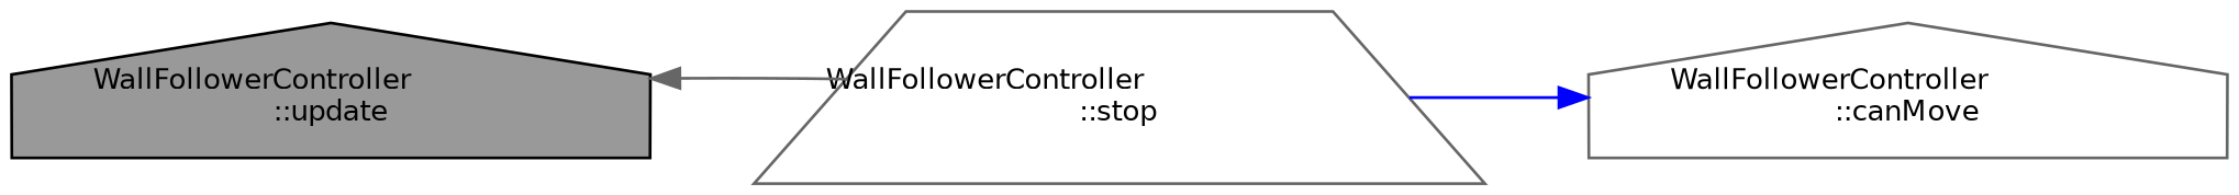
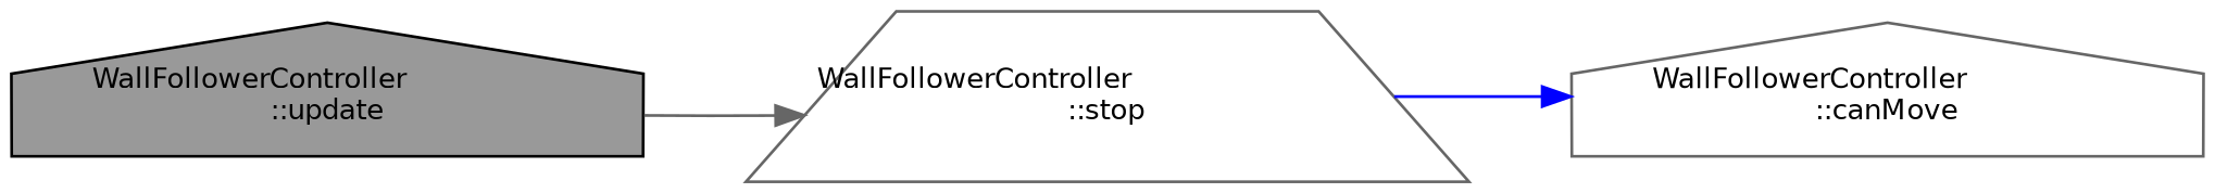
  digraph {
    rankdir=LR
    node [color=gray40 fillcolor=white fontname=Helvetica fontsize=10 shape=house style=filled]
    edge [fontname=Helvetica fontsize=10 labelfontname=Helvetica labelfontsize=10 style=solid]
    n1 [color=black fillcolor=grey60 fontcolor=black height=0.2 label="WallFollowerController\l::update" width=0.4]
    n2 [height=0.2 label="WallFollowerController\l::stop" shape=trapezium width=0.4]
    n3 [height=0.2 label="WallFollowerController\l::canMove" width=0.4]
-   n2 -> n1 [color=gray40]
+   n1 -> n2 [color=gray40]
    n2 -> n3 [color=blue]
  }
